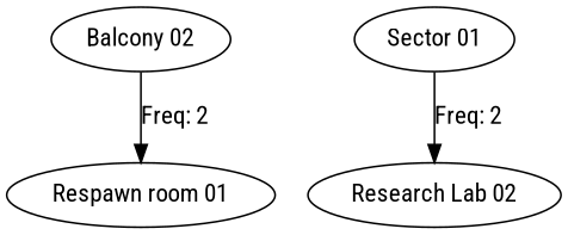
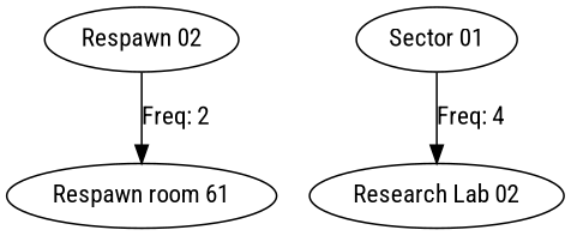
  digraph {
    fontname="Roboto Condensed"
    node [fontname="Roboto Condensed"]
    edge [arrowhead=normal color=black constraint=true fontname="Roboto Condensed" style=solid]
-   n1 [label="Respawn room 01"]
+   n1 [label="Respawn room 61"]
    n2 [label="Sector 01"]
    n3 [label="Research Lab 02"]
-   n4 [label="Balcony 02"]
-   n2 -> n3 [label="Freq: 2"]
+   n4 [label="Respawn 02"]
+   n2 -> n3 [label="Freq: 4"]
    n4 -> n1 [label="Freq: 2"]
  }
